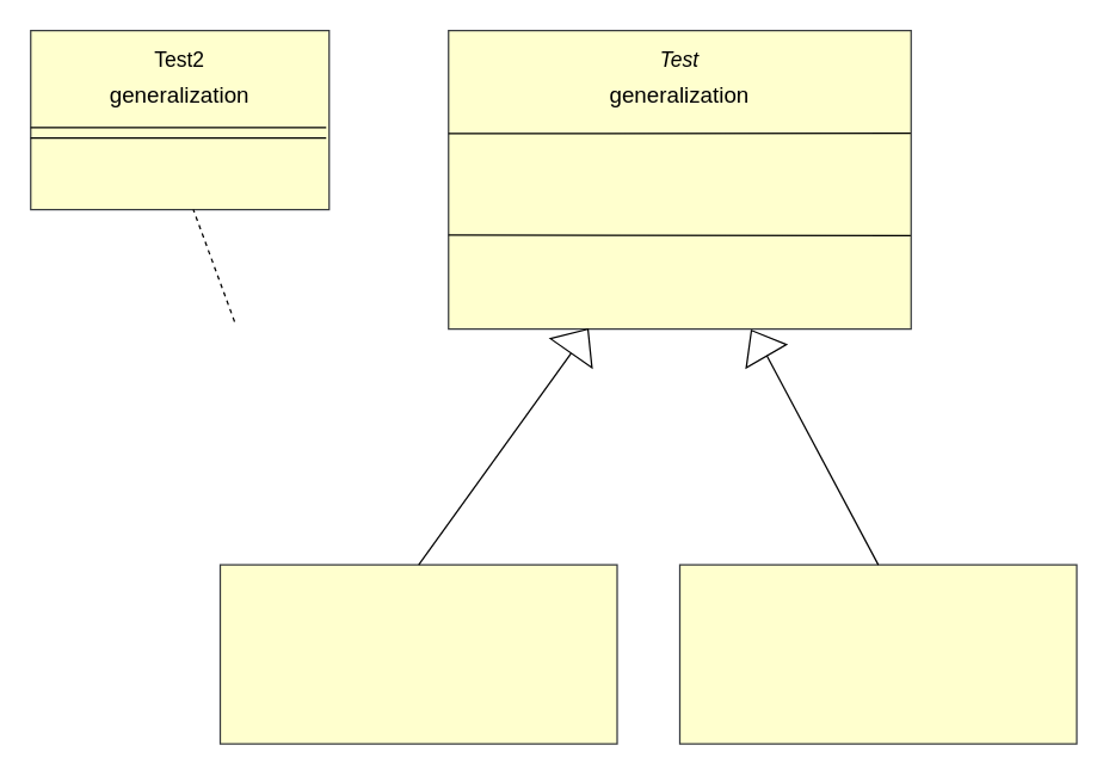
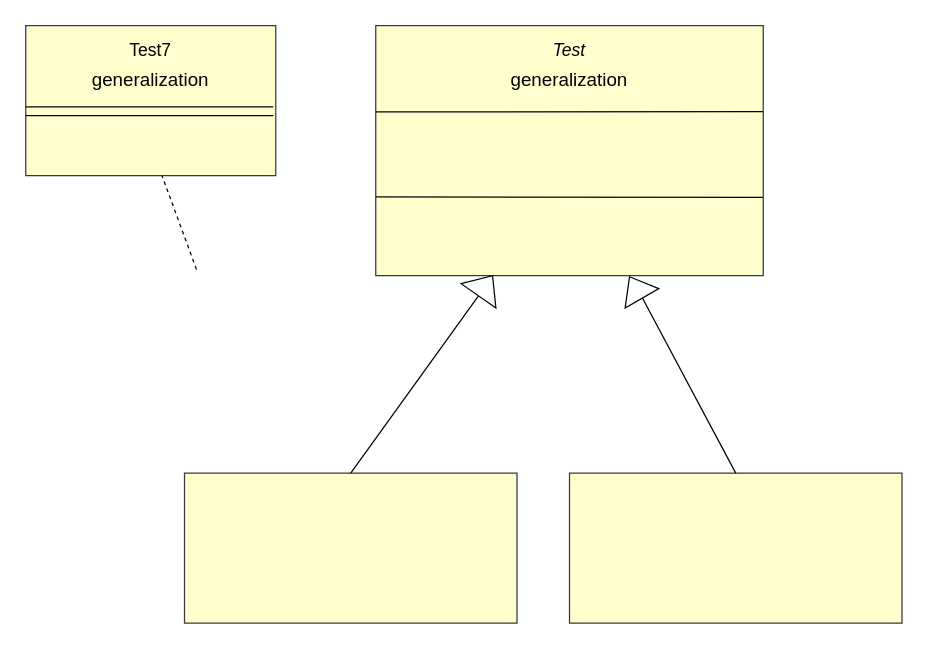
  <mxCell id="0" />
  <mxCell id="1" parent="0" />
  <mxCell id="2" value="" style="rounded=0;whiteSpace=wrap;html=1;fillColor=#ffffce;strokeColor=#36393d;" vertex="1" parent="1"><mxGeometry x="20" y="20" width="200" height="120" as="geometry" /></mxCell>
  <mxCell id="3" value="" style="rounded=0;whiteSpace=wrap;html=1;fillColor=#ffffce;strokeColor=#36393d;" vertex="1" parent="1"><mxGeometry x="300" y="20" width="310" height="200" as="geometry" /></mxCell>
  <mxCell id="4" value="" style="endArrow=none;dashed=1;html=1;rounded=0;entryX=0.422;entryY=0.983;entryDx=0;entryDy=0;entryPerimeter=0;" edge="1" parent="1"><mxGeometry width="50" height="50" relative="1" as="geometry"><mxPoint x="156.6" y="215.04" as="sourcePoint" /><mxPoint x="129" y="140" as="targetPoint" /></mxGeometry></mxCell>
- <mxCell id="5" value="&lt;font style=&quot;font-size: 14px;&quot;&gt;Test2&lt;/font&gt;" style="text;html=1;align=center;verticalAlign=middle;whiteSpace=wrap;rounded=0;" vertex="1" parent="1"><mxGeometry x="90" y="25" width="60" height="30" as="geometry" /></mxCell>
+ <mxCell id="5" value="&lt;font style=&quot;font-size: 14px;&quot;&gt;Test7&lt;/font&gt;" style="text;html=1;align=center;verticalAlign=middle;whiteSpace=wrap;rounded=0;" vertex="1" parent="1"><mxGeometry x="90" y="25" width="60" height="30" as="geometry" /></mxCell>
  <mxCell id="6" value="&lt;font style=&quot;font-size: 15px;&quot;&gt;generalization&lt;/font&gt;" style="text;html=1;align=center;verticalAlign=middle;whiteSpace=wrap;rounded=0;" vertex="1" parent="1"><mxGeometry x="90" y="48" width="60" height="30" as="geometry" /></mxCell>
  <mxCell id="7" value="&lt;i&gt;&lt;font style=&quot;font-size: 14px;&quot;&gt;Test&lt;/font&gt;&lt;/i&gt;" style="text;html=1;align=center;verticalAlign=middle;whiteSpace=wrap;rounded=0;" vertex="1" parent="1"><mxGeometry x="425" y="25" width="60" height="30" as="geometry" /></mxCell>
  <mxCell id="8" value="&lt;div&gt;&lt;br/&gt;&lt;/div&gt;" style="text;html=1;align=center;verticalAlign=middle;whiteSpace=wrap;rounded=0;" vertex="1" parent="1"><mxGeometry x="425" y="50" width="60" height="30" as="geometry" /></mxCell>
  <mxCell id="9" value="&lt;span style=&quot;font-size: 15px;&quot;&gt;generalization&lt;/span&gt;" style="text;html=1;align=center;verticalAlign=middle;whiteSpace=wrap;rounded=0;" vertex="1" parent="1"><mxGeometry x="425" y="48" width="60" height="30" as="geometry" /></mxCell>
  <mxCell id="10" value="" style="endArrow=none;html=1;rounded=0;entryX=0.999;entryY=0.344;entryDx=0;entryDy=0;entryPerimeter=0;" edge="1" parent="1" target="3"><mxGeometry width="50" height="50" relative="1" as="geometry"><mxPoint x="300" y="89" as="sourcePoint" /><mxPoint x="604" y="89" as="targetPoint" /></mxGeometry></mxCell>
  <mxCell id="11" value="" style="endArrow=none;html=1;rounded=0;entryX=0.999;entryY=0.687;entryDx=0;entryDy=0;entryPerimeter=0;" edge="1" parent="1" target="3"><mxGeometry width="50" height="50" relative="1" as="geometry"><mxPoint x="300" y="157" as="sourcePoint" /><mxPoint x="605" y="157" as="targetPoint" /></mxGeometry></mxCell>
  <mxCell id="12" value="" style="endArrow=none;html=1;rounded=0;" edge="1" parent="1"><mxGeometry width="50" height="50" relative="1" as="geometry"><mxPoint x="20" y="85" as="sourcePoint" /><mxPoint x="218" y="85" as="targetPoint" /></mxGeometry></mxCell>
  <mxCell id="13" value="" style="endArrow=none;html=1;rounded=0;" edge="1" parent="1"><mxGeometry width="50" height="50" relative="1" as="geometry"><mxPoint x="20" y="92" as="sourcePoint" /><mxPoint x="218" y="92" as="targetPoint" /></mxGeometry></mxCell>
  <mxCell id="14" value="" style="rounded=0;whiteSpace=wrap;html=1;fillColor=#ffffce;strokeColor=#36393d;" vertex="1" parent="1"><mxGeometry x="147" y="378" width="266" height="120" as="geometry" /></mxCell>
  <mxCell id="15" value="" style="rounded=0;whiteSpace=wrap;html=1;fillColor=#ffffce;strokeColor=#36393d;" vertex="1" parent="1"><mxGeometry x="455" y="378" width="266" height="120" as="geometry" /></mxCell>
  <mxCell id="16" value="" style="endArrow=none;html=1;rounded=0;exitX=0.5;exitY=0;exitDx=0;exitDy=0;entryX=0;entryY=0.5;entryDx=0;entryDy=0;" edge="1" parent="1" source="14" target="18"><mxGeometry width="50" height="50" relative="1" as="geometry"><mxPoint x="314" y="319" as="sourcePoint" /><mxPoint x="385" y="240" as="targetPoint" /></mxGeometry></mxCell>
  <mxCell id="17" value="" style="endArrow=none;html=1;rounded=0;entryX=0.5;entryY=0;entryDx=0;entryDy=0;exitX=0.118;exitY=0.517;exitDx=0;exitDy=0;exitPerimeter=0;" edge="1" parent="1" source="19" target="15"><mxGeometry width="50" height="50" relative="1" as="geometry"><mxPoint x="511" y="242" as="sourcePoint" /><mxPoint x="513" y="382" as="targetPoint" /></mxGeometry></mxCell>
  <mxCell id="18" value="" style="triangle;whiteSpace=wrap;html=1;rotation=-55;" vertex="1" parent="1"><mxGeometry x="378" y="211.13" width="19.63" height="34" as="geometry" /></mxCell>
  <mxCell id="19" value="" style="triangle;whiteSpace=wrap;html=1;rotation=-120;" vertex="1" parent="1"><mxGeometry x="498" y="214" width="19.97" height="31.13" as="geometry" /></mxCell>
